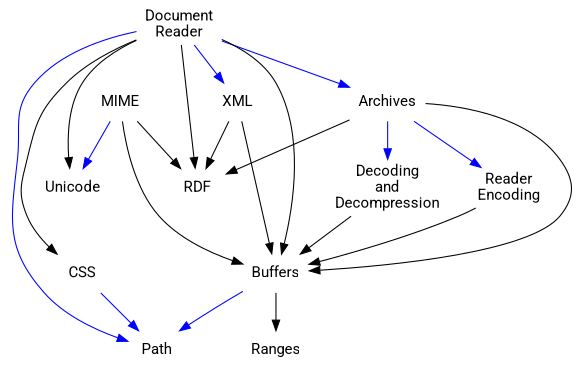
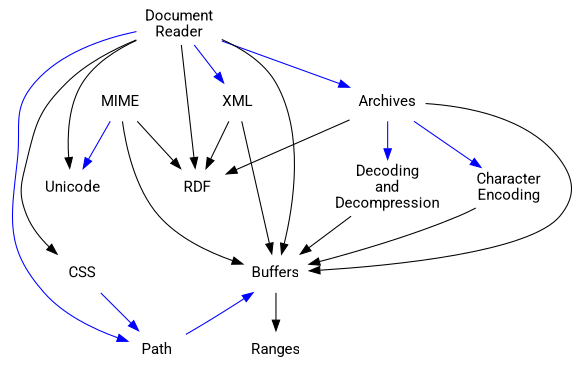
  digraph {
    fontname=Roboto
    node [fontname=Roboto shape=none]
    edge [color=black fontname=Roboto]
    n1 [label=Archives]
    n2 [label=Buffers]
    n3 [label="Decoding&#x0A;and&#x0A;Decompression"]
    n4 [label=RDF]
-   n5 [label="Reader&#x0A;Encoding"]
+   n5 [label="Character&#x0A;Encoding"]
    n6 [label=Path]
    n7 [label=Ranges]
    n8 [label=CSS]
    n9 [label="Document&#x0A;Reader"]
    n10 [label=Unicode]
    n11 [label=XML]
    n12 [label=MIME]
    n1 -> n2
    n1 -> n3 [color=blue]
    n1 -> n4
    n1 -> n5 [color=blue]
-   n2 -> n6 [color=blue]
+   n6 -> n2 [color=blue]
    n2 -> n7
    n3 -> n2
    n5 -> n2
    n8 -> n6 [color=blue]
    n9 -> n1 [color=blue]
    n9 -> n2
    n9 -> n4
    n9 -> n6 [color=blue]
    n9 -> n8
    n9 -> n10
    n9 -> n11 [color=blue]
    n11 -> n2
    n11 -> n4
    n12 -> n2
    n12 -> n4
    n12 -> n10 [color=blue]
  }
